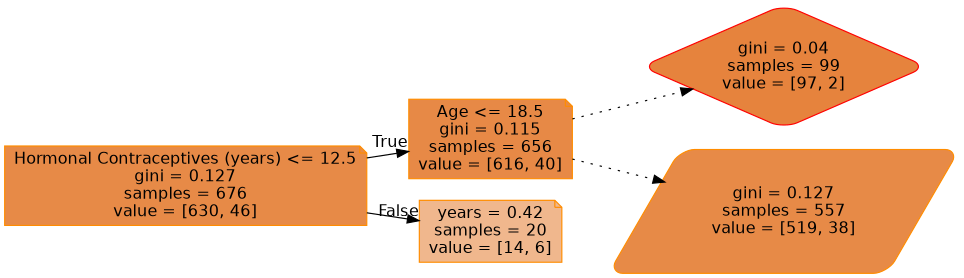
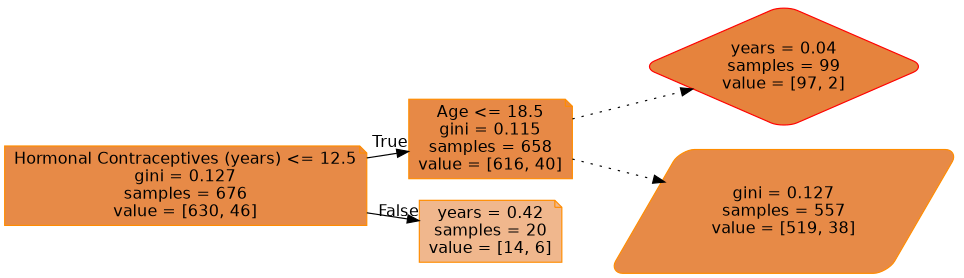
  digraph {
    rankdir=LR
    node [color=darkorange fillcolor="#e58139ec" fontname=helvetica shape=note style="filled, rounded"]
    edge [fontname=helvetica style=solid]
    n1 [label="Hormonal Contraceptives (years) <= 12.5\ngini = 0.127\nsamples = 676\nvalue = [630, 46]"]
-   n2 [fillcolor="#e58139ee" label="Age <= 18.5\ngini = 0.115\nsamples = 656\nvalue = [616, 40]"]
+   n2 [fillcolor="#e58139ee" label="Age <= 18.5\ngini = 0.115\nsamples = 658\nvalue = [616, 40]"]
    n3 [fillcolor="#e5813992" label="years = 0.42\nsamples = 20\nvalue = [14, 6]"]
-   n4 [color=red fillcolor="#e58139fa" label="gini = 0.04\nsamples = 99\nvalue = [97, 2]" shape=diamond]
+   n4 [color=red fillcolor="#e58139fa" label="years = 0.04\nsamples = 99\nvalue = [97, 2]" shape=diamond]
    n5 [label="gini = 0.127\nsamples = 557\nvalue = [519, 38]" shape=parallelogram]
    n1 -> n2 [headlabel=True labelangle=45 labeldistance=2.5]
    n1 -> n3 [headlabel=False labelangle=-45 labeldistance=2.5]
    n2 -> n4 [style=dotted]
    n2 -> n5 [style=dotted]
  }
